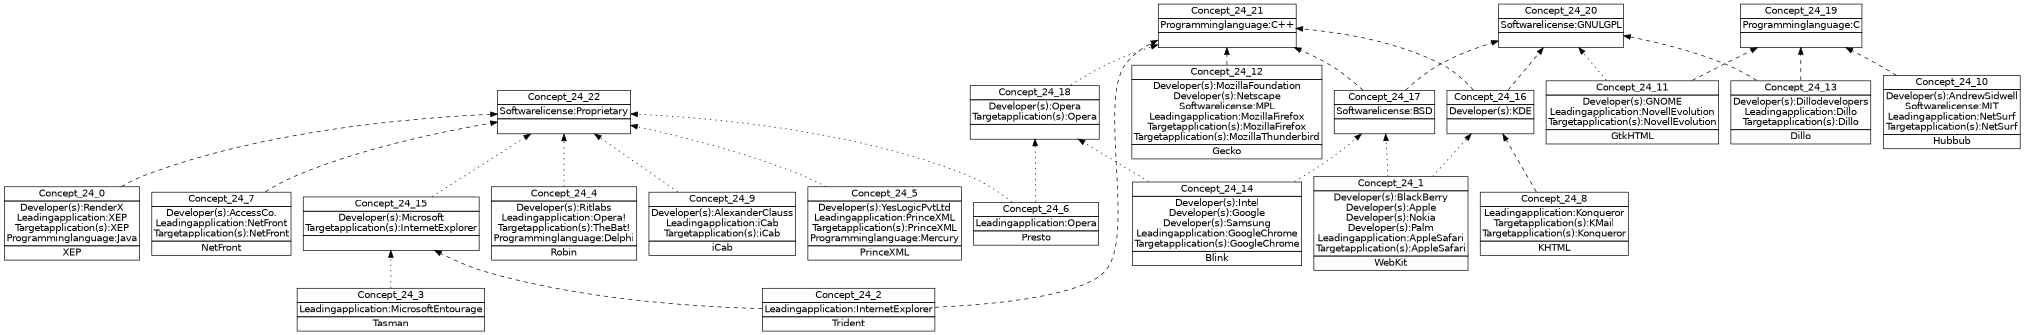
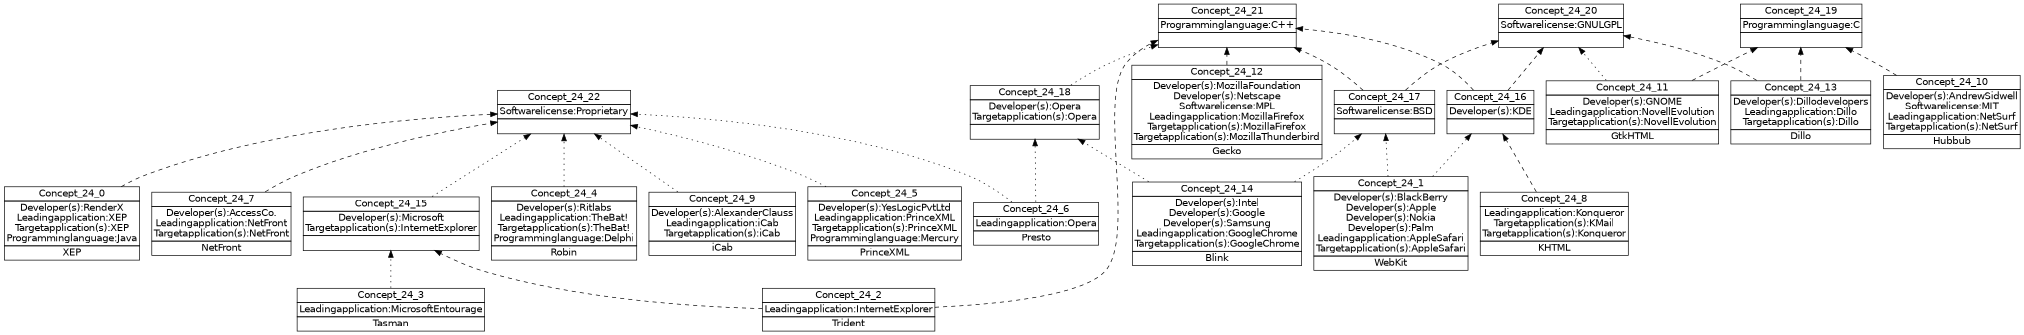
  digraph {
    nodesep=0.2
    rankdir=BT
    ranksep=0.3
    node [fontname="DejaVu Sans" margin="0.03,0.03" shape=none]
    edge [headport=p style=dashed tailport=p]
-   n1 [label=<<table border="0" cellborder="1" cellspacing="0" port="p"><tr><td>Concept_24_4</td></tr><tr><td>Developer(s):Ritlabs<br/>Leadingapplication:Opera!<br/>Targetapplication(s):TheBat!<br/>Programminglanguage:Delphi<br/></td></tr><tr><td>Robin<br/></td></tr></table>>]
+   n1 [label=<<table border="0" cellborder="1" cellspacing="0" port="p"><tr><td>Concept_24_4</td></tr><tr><td>Developer(s):Ritlabs<br/>Leadingapplication:TheBat!<br/>Targetapplication(s):TheBat!<br/>Programminglanguage:Delphi<br/></td></tr><tr><td>Robin<br/></td></tr></table>>]
    n2 [label=<<table border="0" cellborder="1" cellspacing="0" port="p"><tr><td>Concept_24_22</td></tr><tr><td>Softwarelicense:Proprietary<br/></td></tr><tr><td><br/></td></tr></table>>]
    n3 [label=<<table border="0" cellborder="1" cellspacing="0" port="p"><tr><td>Concept_24_1</td></tr><tr><td>Developer(s):BlackBerry<br/>Developer(s):Apple<br/>Developer(s):Nokia<br/>Developer(s):Palm<br/>Leadingapplication:AppleSafari<br/>Targetapplication(s):AppleSafari<br/></td></tr><tr><td>WebKit<br/></td></tr></table>>]
    n4 [label=<<table border="0" cellborder="1" cellspacing="0" port="p"><tr><td>Concept_24_16</td></tr><tr><td>Developer(s):KDE<br/></td></tr><tr><td><br/></td></tr></table>>]
    n5 [label=<<table border="0" cellborder="1" cellspacing="0" port="p"><tr><td>Concept_24_17</td></tr><tr><td>Softwarelicense:BSD<br/></td></tr><tr><td><br/></td></tr></table>>]
    n6 [label=<<table border="0" cellborder="1" cellspacing="0" port="p"><tr><td>Concept_24_21</td></tr><tr><td>Programminglanguage:C++<br/></td></tr><tr><td><br/></td></tr></table>>]
    n7 [label=<<table border="0" cellborder="1" cellspacing="0" port="p"><tr><td>Concept_24_20</td></tr><tr><td>Softwarelicense:GNULGPL<br/></td></tr><tr><td><br/></td></tr></table>>]
    n8 [label=<<table border="0" cellborder="1" cellspacing="0" port="p"><tr><td>Concept_24_12</td></tr><tr><td>Developer(s):MozillaFoundation<br/>Developer(s):Netscape<br/>Softwarelicense:MPL<br/>Leadingapplication:MozillaFirefox<br/>Targetapplication(s):MozillaFirefox<br/>Targetapplication(s):MozillaThunderbird<br/></td></tr><tr><td>Gecko<br/></td></tr></table>>]
    n9 [label=<<table border="0" cellborder="1" cellspacing="0" port="p"><tr><td>Concept_24_9</td></tr><tr><td>Developer(s):AlexanderClauss<br/>Leadingapplication:iCab<br/>Targetapplication(s):iCab<br/></td></tr><tr><td>iCab<br/></td></tr></table>>]
    n10 [label=<<table border="0" cellborder="1" cellspacing="0" port="p"><tr><td>Concept_24_10</td></tr><tr><td>Developer(s):AndrewSidwell<br/>Softwarelicense:MIT<br/>Leadingapplication:NetSurf<br/>Targetapplication(s):NetSurf<br/></td></tr><tr><td>Hubbub<br/></td></tr></table>>]
    n11 [label=<<table border="0" cellborder="1" cellspacing="0" port="p"><tr><td>Concept_24_19</td></tr><tr><td>Programminglanguage:C<br/></td></tr><tr><td><br/></td></tr></table>>]
    n12 [label=<<table border="0" cellborder="1" cellspacing="0" port="p"><tr><td>Concept_24_5</td></tr><tr><td>Developer(s):YesLogicPvtLtd<br/>Leadingapplication:PrinceXML<br/>Targetapplication(s):PrinceXML<br/>Programminglanguage:Mercury<br/></td></tr><tr><td>PrinceXML<br/></td></tr></table>>]
    n13 [label=<<table border="0" cellborder="1" cellspacing="0" port="p"><tr><td>Concept_24_14</td></tr><tr><td>Developer(s):Intel<br/>Developer(s):Google<br/>Developer(s):Samsung<br/>Leadingapplication:GoogleChrome<br/>Targetapplication(s):GoogleChrome<br/></td></tr><tr><td>Blink<br/></td></tr></table>>]
    n14 [label=<<table border="0" cellborder="1" cellspacing="0" port="p"><tr><td>Concept_24_18</td></tr><tr><td>Developer(s):Opera<br/>Targetapplication(s):Opera<br/></td></tr><tr><td><br/></td></tr></table>>]
    n15 [label=<<table border="0" cellborder="1" cellspacing="0" port="p"><tr><td>Concept_24_13</td></tr><tr><td>Developer(s):Dillodevelopers<br/>Leadingapplication:Dillo<br/>Targetapplication(s):Dillo<br/></td></tr><tr><td>Dillo<br/></td></tr></table>>]
    n16 [label=<<table border="0" cellborder="1" cellspacing="0" port="p"><tr><td>Concept_24_11</td></tr><tr><td>Developer(s):GNOME<br/>Leadingapplication:NovellEvolution<br/>Targetapplication(s):NovellEvolution<br/></td></tr><tr><td>GtkHTML<br/></td></tr></table>>]
    n17 [label=<<table border="0" cellborder="1" cellspacing="0" port="p"><tr><td>Concept_24_0</td></tr><tr><td>Developer(s):RenderX<br/>Leadingapplication:XEP<br/>Targetapplication(s):XEP<br/>Programminglanguage:Java<br/></td></tr><tr><td>XEP<br/></td></tr></table>>]
    n18 [label=<<table border="0" cellborder="1" cellspacing="0" port="p"><tr><td>Concept_24_7</td></tr><tr><td>Developer(s):AccessCo.<br/>Leadingapplication:NetFront<br/>Targetapplication(s):NetFront<br/></td></tr><tr><td>NetFront<br/></td></tr></table>>]
    n19 [label=<<table border="0" cellborder="1" cellspacing="0" port="p"><tr><td>Concept_24_6</td></tr><tr><td>Leadingapplication:Opera<br/></td></tr><tr><td>Presto<br/></td></tr></table>>]
    n20 [label=<<table border="0" cellborder="1" cellspacing="0" port="p"><tr><td>Concept_24_8</td></tr><tr><td>Leadingapplication:Konqueror<br/>Targetapplication(s):KMail<br/>Targetapplication(s):Konqueror<br/></td></tr><tr><td>KHTML<br/></td></tr></table>>]
    n21 [label=<<table border="0" cellborder="1" cellspacing="0" port="p"><tr><td>Concept_24_2</td></tr><tr><td>Leadingapplication:InternetExplorer<br/></td></tr><tr><td>Trident<br/></td></tr></table>>]
    n22 [label=<<table border="0" cellborder="1" cellspacing="0" port="p"><tr><td>Concept_24_15</td></tr><tr><td>Developer(s):Microsoft<br/>Targetapplication(s):InternetExplorer<br/></td></tr><tr><td><br/></td></tr></table>>]
    n23 [label=<<table border="0" cellborder="1" cellspacing="0" port="p"><tr><td>Concept_24_3</td></tr><tr><td>Leadingapplication:MicrosoftEntourage<br/></td></tr><tr><td>Tasman<br/></td></tr></table>>]
    n1 -> n2 [style=dotted]
    n3 -> n4 [style=dotted]
    n3 -> n5 [style=dotted]
    n4 -> n6
    n4 -> n7
    n5 -> n6
    n5 -> n7
    n8 -> n6
    n9 -> n2 [style=dotted]
    n10 -> n11
    n12 -> n2 [style=dotted]
    n13 -> n5 [style=dotted]
    n13 -> n14 [style=dotted]
    n14 -> n6 [style=dotted]
    n15 -> n7
    n15 -> n11
    n16 -> n7 [style=dotted]
    n16 -> n11
    n17 -> n2
    n18 -> n2
    n19 -> n2 [style=dotted]
    n19 -> n14 [style=dotted]
    n20 -> n4
    n21 -> n6
    n21 -> n22
    n22 -> n2 [style=dotted]
    n23 -> n22 [style=dotted]
  }
